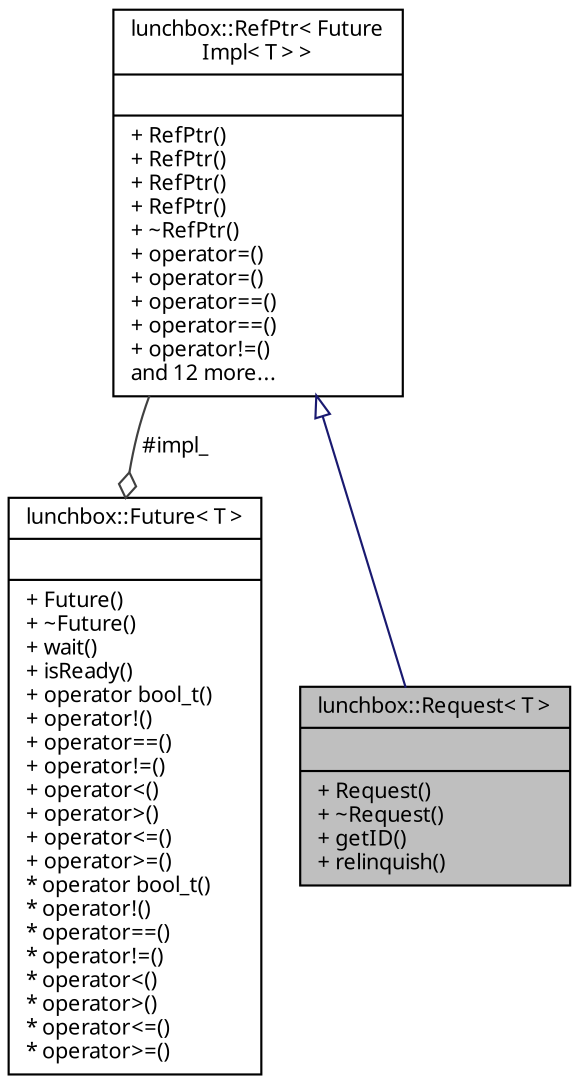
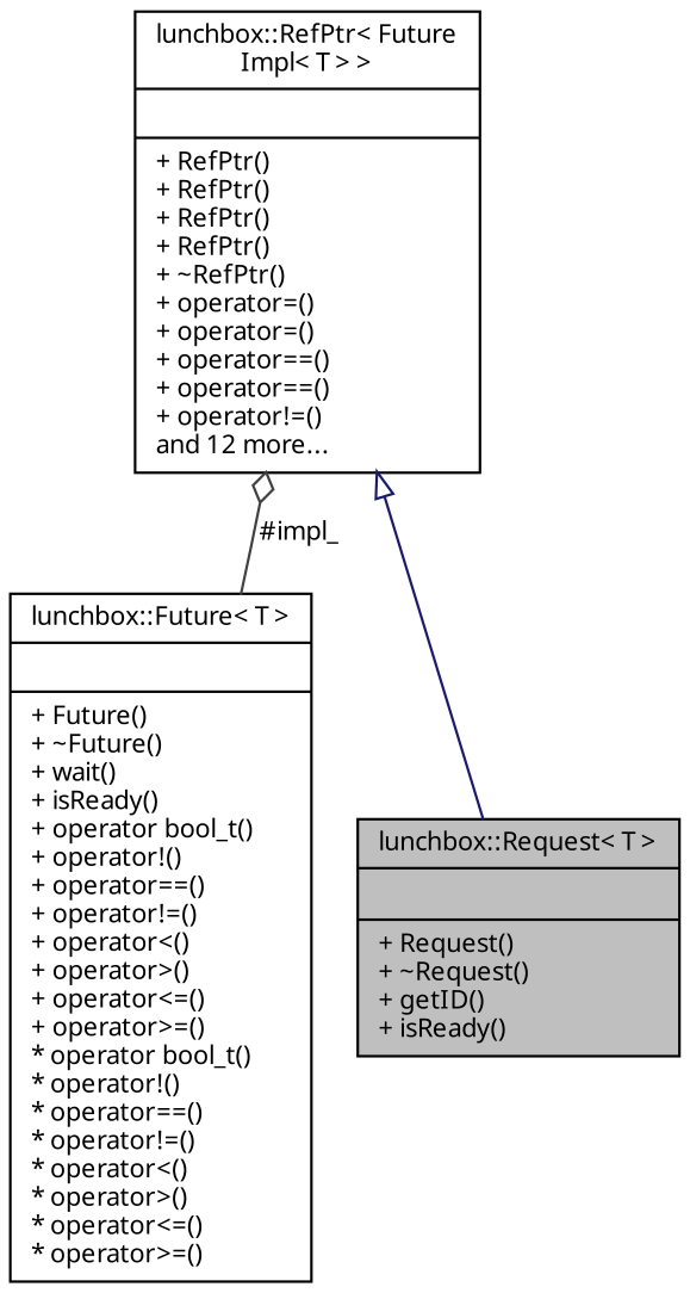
  digraph {
    node [color=black fillcolor=white fontname=Sans fontsize=10 shape=record style=filled]
    edge [fontname=Sans fontsize=10 labelfontname=Sans labelfontsize=10 style=solid]
-   n1 [fillcolor=grey75 fontcolor=black height=0.2 label="{lunchbox::Request\< T \>\n||+ Request()\l+ ~Request()\l+ getID()\l+ relinquish()\l}" width=0.4]
+   n1 [fillcolor=grey75 fontcolor=black height=0.2 label="{lunchbox::Request\< T \>\n||+ Request()\l+ ~Request()\l+ getID()\l+ isReady()\l}" width=0.4]
    n2 [height=0.2 label="{lunchbox::Future\< T \>\n||+ Future()\l+ ~Future()\l+ wait()\l+ isReady()\l+ operator bool_t()\l+ operator!()\l+ operator==()\l+ operator!=()\l+ operator\<()\l+ operator\>()\l+ operator\<=()\l+ operator\>=()\l* operator bool_t()\l* operator!()\l* operator==()\l* operator!=()\l* operator\<()\l* operator\>()\l* operator\<=()\l* operator\>=()\l}" width=0.4]
    n3 [height=0.2 label="{lunchbox::RefPtr\< Future\lImpl\< T \> \>\n||+ RefPtr()\l+ RefPtr()\l+ RefPtr()\l+ RefPtr()\l+ ~RefPtr()\l+ operator=()\l+ operator=()\l+ operator==()\l+ operator==()\l+ operator!=()\land 12 more...\l}" width=0.4]
    n3 -> n1 [arrowtail=onormal color=midnightblue dir=back]
-   n3 -> n2 [arrowhead=odiamond color=grey25 label=" #impl_"]
+   n2 -> n3 [arrowhead=odiamond color=grey25 label=" #impl_"]
  }
